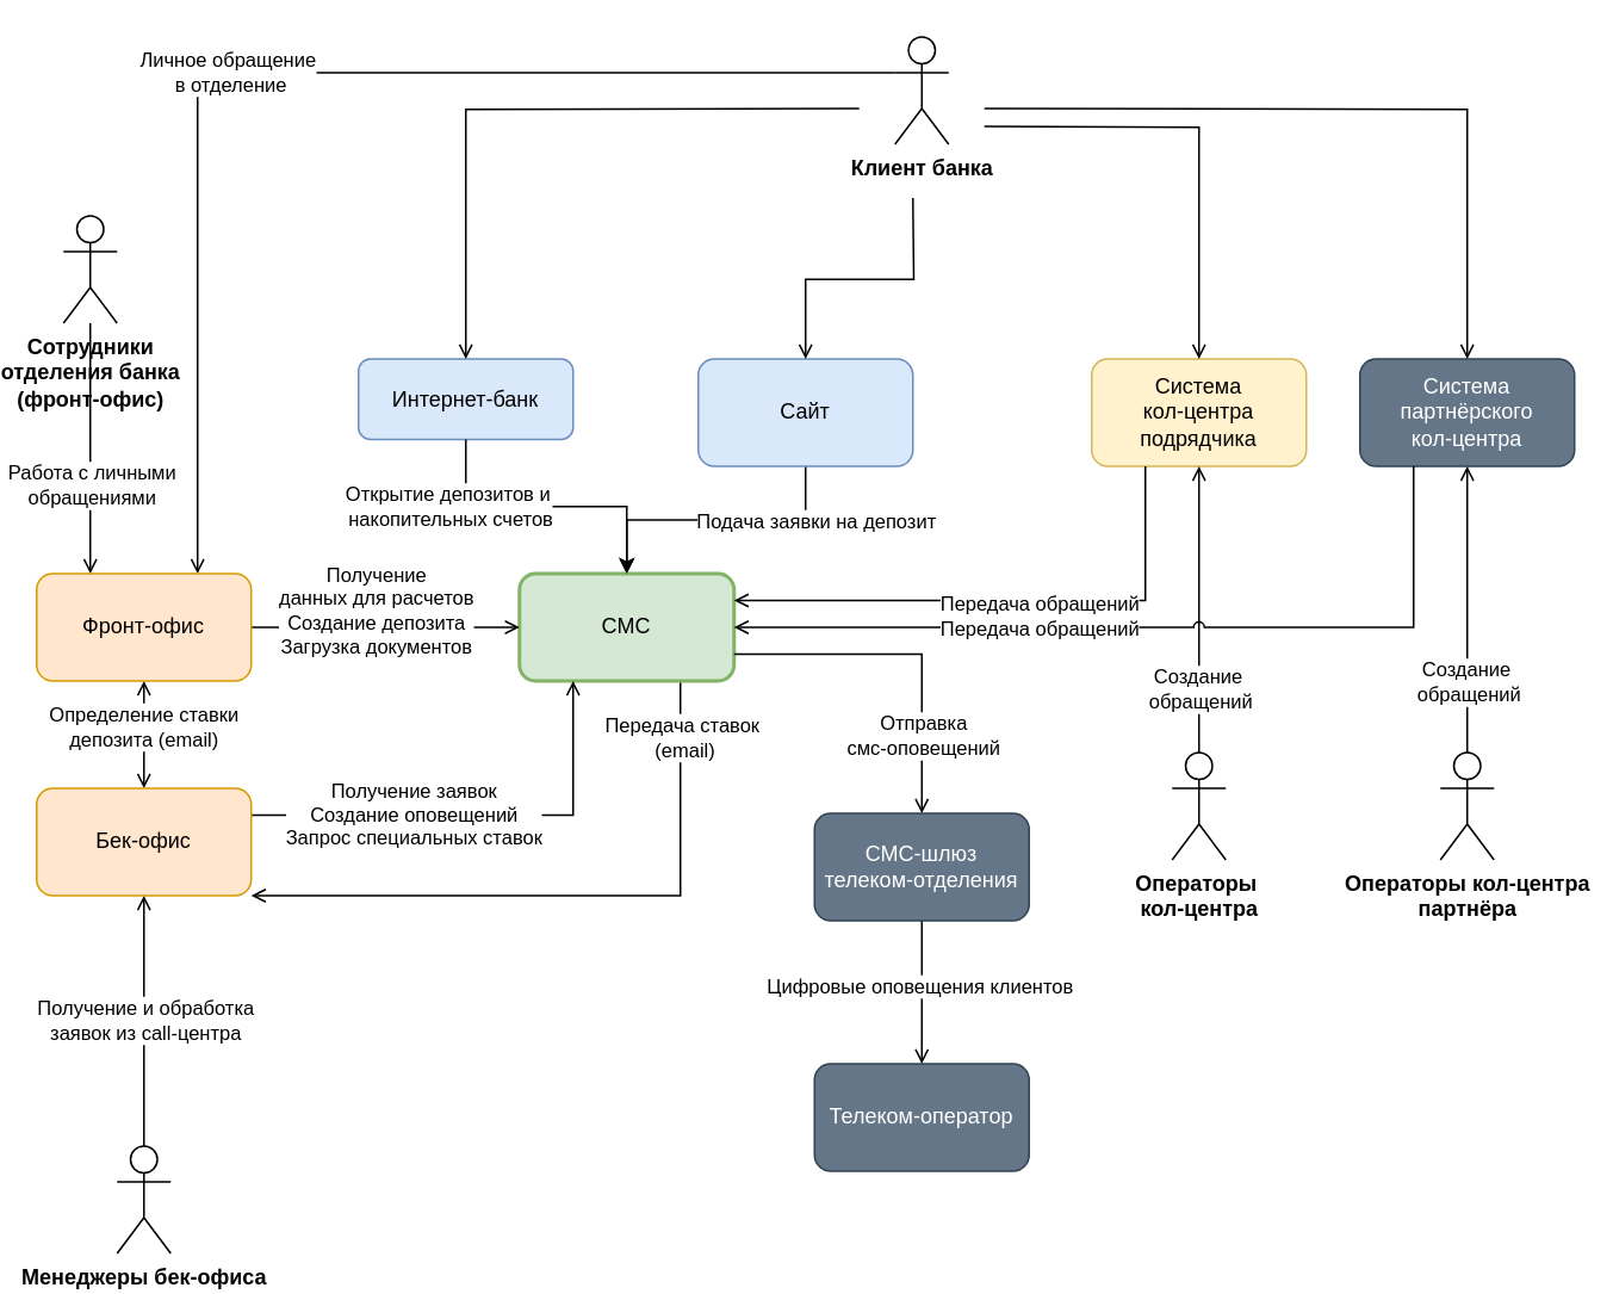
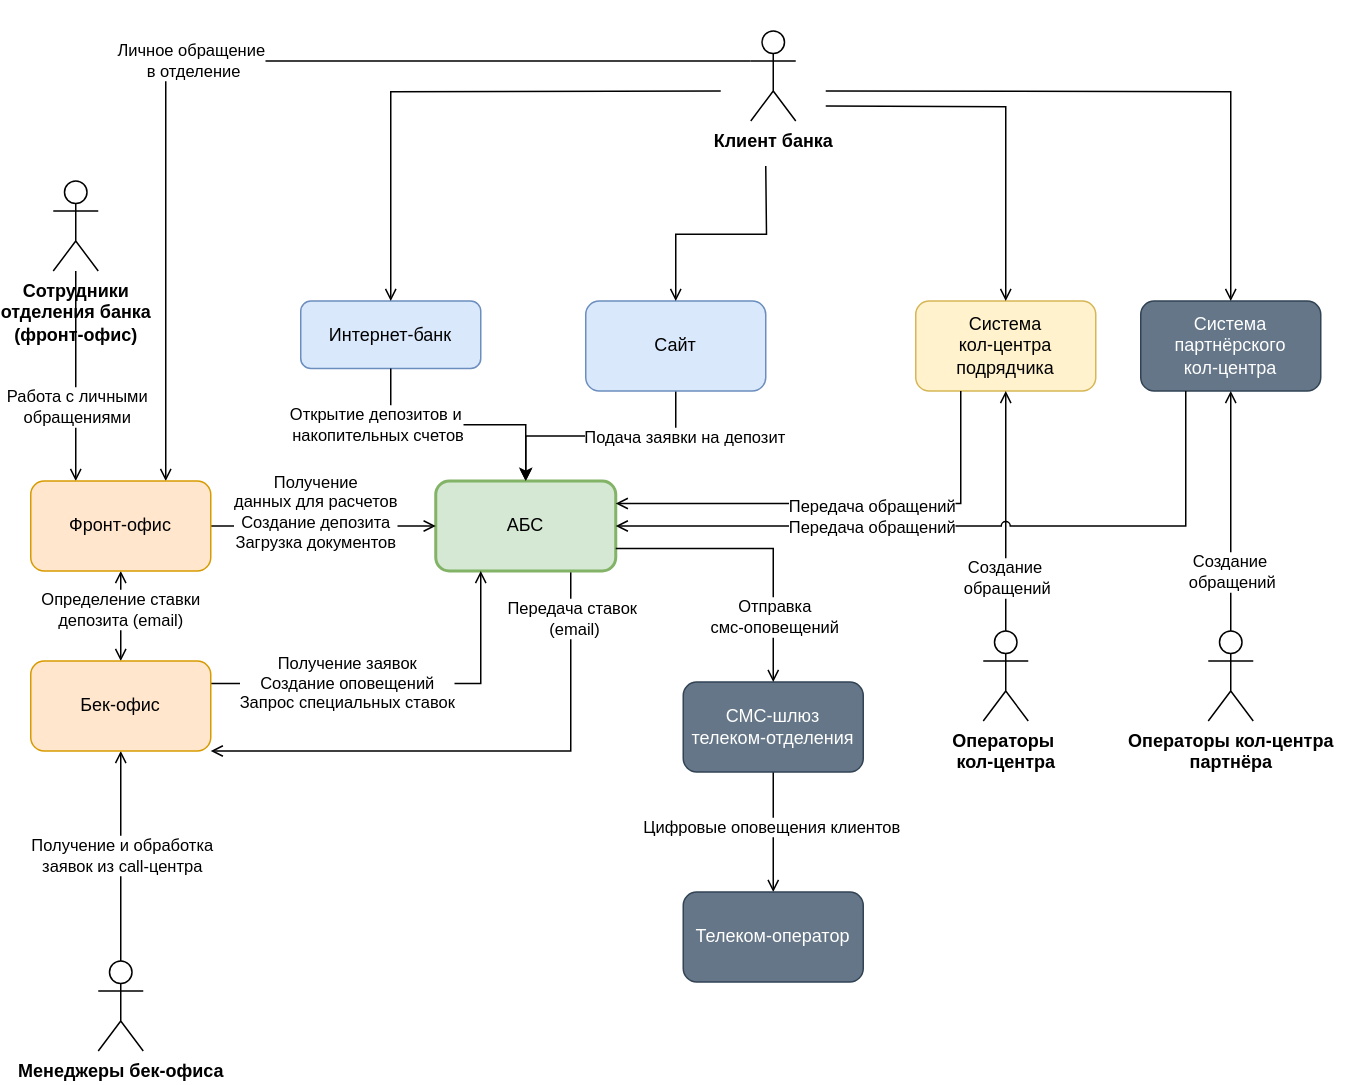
  <mxCell id="0" />
  <mxCell id="1" parent="0" />
  <mxCell id="2" style="edgeStyle=orthogonalEdgeStyle;rounded=0;orthogonalLoop=1;jettySize=auto;html=1;entryX=0.5;entryY=0;entryDx=0;entryDy=0;" edge="1" parent="1" source="4" target="10"><mxGeometry relative="1" as="geometry" /></mxCell>
  <mxCell id="3" value="Подача заявки на депозит" style="edgeLabel;html=1;align=center;verticalAlign=middle;resizable=0;points=[];" vertex="1" connectable="0" parent="2"><mxGeometry x="-0.312" relative="1" as="geometry"><mxPoint x="30" as="offset" /></mxGeometry></mxCell>
  <mxCell id="4" value="Сайт" style="rounded=1;whiteSpace=wrap;html=1;fillColor=#dae8fc;strokeColor=#6c8ebf;" vertex="1" parent="1"><mxGeometry x="390" y="200" width="120" height="60" as="geometry" /></mxCell>
  <mxCell id="5" style="edgeStyle=orthogonalEdgeStyle;rounded=0;orthogonalLoop=1;jettySize=auto;html=1;entryX=0.5;entryY=0;entryDx=0;entryDy=0;endArrow=open;endFill=0;" edge="1" parent="1" source="7" target="14"><mxGeometry relative="1" as="geometry" /></mxCell>
  <mxCell id="6" value="Цифровые оповещения клиентов" style="edgeLabel;html=1;align=center;verticalAlign=middle;resizable=0;points=[];" connectable="0" vertex="1" parent="5"><mxGeometry x="-0.102" y="-2" relative="1" as="geometry"><mxPoint as="offset" /></mxGeometry></mxCell>
  <mxCell id="7" value="СМС-шлюз&lt;br&gt;телеком-отделения" style="rounded=1;whiteSpace=wrap;html=1;fillColor=#647687;strokeColor=#314354;fontColor=#ffffff;" vertex="1" parent="1"><mxGeometry x="455" y="454" width="120" height="60" as="geometry" /></mxCell>
  <mxCell id="8" style="edgeStyle=orthogonalEdgeStyle;rounded=0;orthogonalLoop=1;jettySize=auto;html=1;entryX=1;entryY=1;entryDx=0;entryDy=0;endArrow=open;endFill=0;" edge="1" parent="1" source="10" target="49"><mxGeometry relative="1" as="geometry"><Array as="points"><mxPoint x="380" y="500" /></Array></mxGeometry></mxCell>
  <mxCell id="9" value="Передача ставок&lt;div&gt;&amp;nbsp;(email)&lt;/div&gt;" style="edgeLabel;html=1;align=center;verticalAlign=middle;resizable=0;points=[];" vertex="1" connectable="0" parent="8"><mxGeometry x="-0.828" relative="1" as="geometry"><mxPoint as="offset" /></mxGeometry></mxCell>
- <mxCell id="10" value="СМС" style="rounded=1;whiteSpace=wrap;html=1;fillColor=#d5e8d4;strokeColor=#82b366;strokeWidth=2;" vertex="1" parent="1"><mxGeometry x="290" y="320" width="120" height="60" as="geometry" /></mxCell>
+ <mxCell id="10" value="АБС" style="rounded=1;whiteSpace=wrap;html=1;fillColor=#d5e8d4;strokeColor=#82b366;strokeWidth=2;" vertex="1" parent="1"><mxGeometry x="290" y="320" width="120" height="60" as="geometry" /></mxCell>
  <mxCell id="11" value="Система партнёрского&lt;br&gt;кол-центра" style="rounded=1;whiteSpace=wrap;html=1;fillColor=#647687;strokeColor=#314354;fontColor=#ffffff;" vertex="1" parent="1"><mxGeometry x="760" y="200" width="120" height="60" as="geometry" /></mxCell>
  <mxCell id="12" value="Система&lt;br&gt;кол-центра&lt;br&gt;подрядчика" style="rounded=1;whiteSpace=wrap;html=1;fillColor=#fff2cc;strokeColor=#d6b656;" vertex="1" parent="1"><mxGeometry x="610" y="200" width="120" height="60" as="geometry" /></mxCell>
  <mxCell id="13" value="Интернет-банк" style="rounded=1;whiteSpace=wrap;html=1;fillColor=#dae8fc;strokeColor=#6c8ebf;" vertex="1" parent="1"><mxGeometry x="200" y="200" width="120" height="45" as="geometry" /></mxCell>
  <mxCell id="14" value="Телеком-оператор" style="rounded=1;whiteSpace=wrap;html=1;fillColor=#647687;strokeColor=#314354;fontColor=#ffffff;" vertex="1" parent="1"><mxGeometry x="455" y="594" width="120" height="60" as="geometry" /></mxCell>
  <mxCell id="15" style="edgeStyle=orthogonalEdgeStyle;rounded=0;orthogonalLoop=1;jettySize=auto;html=1;endArrow=open;endFill=0;entryX=0.25;entryY=0;entryDx=0;entryDy=0;" edge="1" parent="1" source="17" target="48"><mxGeometry relative="1" as="geometry"><Array as="points"><mxPoint x="50" y="160" /></Array></mxGeometry></mxCell>
  <mxCell id="16" value="&lt;div&gt;Работа с личными&lt;/div&gt;&lt;div&gt;обращениями&lt;/div&gt;" style="edgeLabel;html=1;align=center;verticalAlign=middle;resizable=0;points=[];" vertex="1" connectable="0" parent="15"><mxGeometry x="0.171" y="-1" relative="1" as="geometry"><mxPoint x="1" y="8" as="offset" /></mxGeometry></mxCell>
  <mxCell id="17" value="Сотрудники&lt;br&gt;отделения банка&lt;br&gt;(фронт-офис)" style="shape=umlActor;verticalLabelPosition=bottom;verticalAlign=top;html=1;outlineConnect=0;fontStyle=1" vertex="1" parent="1"><mxGeometry x="35" y="120" width="30" height="60" as="geometry" /></mxCell>
  <mxCell id="18" style="edgeStyle=orthogonalEdgeStyle;rounded=0;orthogonalLoop=1;jettySize=auto;html=1;entryX=0.5;entryY=1;entryDx=0;entryDy=0;endArrow=open;endFill=0;" edge="1" parent="1" source="20" target="49"><mxGeometry relative="1" as="geometry" /></mxCell>
  <mxCell id="19" value="Получение и обработка&lt;div&gt;заявок из call-центра&lt;/div&gt;" style="edgeLabel;html=1;align=center;verticalAlign=middle;resizable=0;points=[];" vertex="1" connectable="0" parent="18"><mxGeometry x="0.014" relative="1" as="geometry"><mxPoint as="offset" /></mxGeometry></mxCell>
  <mxCell id="20" value="Менеджеры бек-офиса" style="shape=umlActor;verticalLabelPosition=bottom;verticalAlign=top;html=1;outlineConnect=0;fontStyle=1" vertex="1" parent="1"><mxGeometry x="65" y="640" width="30" height="60" as="geometry" /></mxCell>
  <mxCell id="21" value="Операторы кол-центра&lt;br&gt;партнёра" style="shape=umlActor;verticalLabelPosition=bottom;verticalAlign=top;html=1;outlineConnect=0;fontStyle=1" vertex="1" parent="1"><mxGeometry x="805" y="420" width="30" height="60" as="geometry" /></mxCell>
  <mxCell id="22" value="Операторы&amp;nbsp;&lt;div&gt;кол-центра&lt;br&gt;&lt;/div&gt;" style="shape=umlActor;verticalLabelPosition=bottom;verticalAlign=top;html=1;outlineConnect=0;fontStyle=1" vertex="1" parent="1"><mxGeometry x="655" y="420" width="30" height="60" as="geometry" /></mxCell>
  <mxCell id="23" value="Клиент банка" style="shape=umlActor;verticalLabelPosition=bottom;verticalAlign=top;html=1;outlineConnect=0;fontStyle=1" vertex="1" parent="1"><mxGeometry x="500" y="20" width="30" height="60" as="geometry" /></mxCell>
  <mxCell id="24" style="edgeStyle=orthogonalEdgeStyle;rounded=0;orthogonalLoop=1;jettySize=auto;html=1;entryX=0.5;entryY=0;entryDx=0;entryDy=0;endArrow=open;endFill=0;" edge="1" parent="1" target="12"><mxGeometry relative="1" as="geometry"><mxPoint x="550" y="70" as="sourcePoint" /><mxPoint x="740" y="200" as="targetPoint" /></mxGeometry></mxCell>
  <mxCell id="25" style="edgeStyle=orthogonalEdgeStyle;rounded=0;orthogonalLoop=1;jettySize=auto;html=1;entryX=0.5;entryY=0;entryDx=0;entryDy=0;endArrow=open;endFill=0;" edge="1" parent="1" target="11"><mxGeometry relative="1" as="geometry"><mxPoint x="550" y="60" as="sourcePoint" /><mxPoint x="680" y="210" as="targetPoint" /></mxGeometry></mxCell>
  <mxCell id="26" style="edgeStyle=orthogonalEdgeStyle;rounded=0;orthogonalLoop=1;jettySize=auto;html=1;entryX=0.5;entryY=0;entryDx=0;entryDy=0;endArrow=open;endFill=0;" edge="1" parent="1" target="13"><mxGeometry relative="1" as="geometry"><mxPoint x="480" y="60" as="sourcePoint" /><mxPoint x="574" y="240" as="targetPoint" /></mxGeometry></mxCell>
  <mxCell id="27" style="edgeStyle=orthogonalEdgeStyle;rounded=0;orthogonalLoop=1;jettySize=auto;html=1;entryX=0.5;entryY=1;entryDx=0;entryDy=0;endArrow=open;endFill=0;exitX=0.5;exitY=0;exitDx=0;exitDy=0;exitPerimeter=0;" edge="1" parent="1" target="11" source="21"><mxGeometry relative="1" as="geometry"><mxPoint x="930" y="330" as="sourcePoint" /><mxPoint x="840" y="530" as="targetPoint" /></mxGeometry></mxCell>
  <mxCell id="28" value="Создание&amp;nbsp;&lt;div&gt;обращений&lt;/div&gt;" style="edgeLabel;html=1;align=center;verticalAlign=middle;resizable=0;points=[];" vertex="1" connectable="0" parent="27"><mxGeometry x="-0.075" y="-1" relative="1" as="geometry"><mxPoint x="-1" y="34" as="offset" /></mxGeometry></mxCell>
  <mxCell id="29" style="edgeStyle=orthogonalEdgeStyle;rounded=0;orthogonalLoop=1;jettySize=auto;html=1;entryX=0.5;entryY=1;entryDx=0;entryDy=0;endArrow=open;endFill=0;" edge="1" parent="1" source="22"><mxGeometry relative="1" as="geometry"><mxPoint x="780" y="330" as="sourcePoint" /><mxPoint x="670" y="260" as="targetPoint" /></mxGeometry></mxCell>
  <mxCell id="30" value="Создание&amp;nbsp;&lt;div&gt;обращений&lt;/div&gt;" style="edgeLabel;html=1;align=center;verticalAlign=middle;resizable=0;points=[];" vertex="1" connectable="0" parent="29"><mxGeometry x="0.371" relative="1" as="geometry"><mxPoint y="74" as="offset" /></mxGeometry></mxCell>
  <mxCell id="31" value="" style="edgeStyle=orthogonalEdgeStyle;rounded=0;orthogonalLoop=1;jettySize=auto;html=1;entryX=0.5;entryY=0;entryDx=0;entryDy=0;endArrow=open;endFill=0;exitX=0.5;exitY=1;exitDx=0;exitDy=0;" edge="1" parent="1" source="13" target="10"><mxGeometry relative="1" as="geometry"><mxPoint x="550" y="110" as="sourcePoint" /><mxPoint x="680" y="210" as="targetPoint" /></mxGeometry></mxCell>
  <mxCell id="32" value="Открытие депозитов и&lt;div&gt;&amp;nbsp;накопительных счетов&lt;/div&gt;" style="edgeLabel;html=1;align=center;verticalAlign=middle;resizable=0;points=[];" connectable="0" vertex="1" parent="31"><mxGeometry x="-0.102" y="-2" relative="1" as="geometry"><mxPoint x="-47" y="-2" as="offset" /></mxGeometry></mxCell>
  <mxCell id="33" value="" style="edgeStyle=orthogonalEdgeStyle;rounded=0;orthogonalLoop=1;jettySize=auto;html=1;entryX=0;entryY=0.5;entryDx=0;entryDy=0;endArrow=open;endFill=0;exitX=1;exitY=0.5;exitDx=0;exitDy=0;" edge="1" parent="1" target="10" source="48"><mxGeometry relative="1" as="geometry"><mxPoint x="150" y="350" as="sourcePoint" /><mxPoint x="360" y="330" as="targetPoint" /></mxGeometry></mxCell>
  <mxCell id="34" value="Получение&lt;div&gt;данных для расчетов&lt;/div&gt;&lt;div&gt;Создание депозита&lt;/div&gt;&lt;div&gt;Загрузка документов&lt;/div&gt;" style="edgeLabel;html=1;align=center;verticalAlign=middle;resizable=0;points=[];" connectable="0" vertex="1" parent="33"><mxGeometry x="-0.102" y="-2" relative="1" as="geometry"><mxPoint x="2" y="-12" as="offset" /></mxGeometry></mxCell>
  <mxCell id="35" value="" style="edgeStyle=orthogonalEdgeStyle;rounded=0;orthogonalLoop=1;jettySize=auto;html=1;endArrow=none;endFill=0;startArrow=open;startFill=0;exitX=0.75;exitY=0;exitDx=0;exitDy=0;entryX=0;entryY=0.333;entryDx=0;entryDy=0;entryPerimeter=0;" edge="1" parent="1" source="48" target="23"><mxGeometry relative="1" as="geometry"><mxPoint x="125" y="290" as="sourcePoint" /><mxPoint x="480" y="40" as="targetPoint" /><Array as="points"><mxPoint x="110" y="40" /></Array></mxGeometry></mxCell>
  <mxCell id="36" value="Личное обращение&lt;div&gt;&amp;nbsp;в отделение&lt;/div&gt;" style="edgeLabel;html=1;align=center;verticalAlign=middle;resizable=0;points=[];" connectable="0" vertex="1" parent="35"><mxGeometry x="-0.102" y="-2" relative="1" as="geometry"><mxPoint x="-5" y="-2" as="offset" /></mxGeometry></mxCell>
  <mxCell id="37" value="" style="edgeStyle=orthogonalEdgeStyle;rounded=0;orthogonalLoop=1;jettySize=auto;html=1;entryX=0.5;entryY=0;entryDx=0;entryDy=0;endArrow=open;endFill=0;exitX=1;exitY=0.75;exitDx=0;exitDy=0;" edge="1" parent="1" source="10" target="7"><mxGeometry relative="1" as="geometry"><mxPoint x="450" y="423.57" as="sourcePoint" /><mxPoint x="590" y="423.57" as="targetPoint" /></mxGeometry></mxCell>
  <mxCell id="38" value="Отправка&lt;br&gt;смс-оповещений" style="edgeLabel;html=1;align=center;verticalAlign=middle;resizable=0;points=[];" connectable="0" vertex="1" parent="37"><mxGeometry x="-0.102" y="-2" relative="1" as="geometry"><mxPoint x="18" y="43" as="offset" /></mxGeometry></mxCell>
  <mxCell id="39" value="" style="edgeStyle=orthogonalEdgeStyle;rounded=0;orthogonalLoop=1;jettySize=auto;html=1;entryX=1;entryY=0.25;entryDx=0;entryDy=0;endArrow=open;endFill=0;exitX=0.25;exitY=1;exitDx=0;exitDy=0;" edge="1" parent="1" source="12" target="10"><mxGeometry relative="1" as="geometry"><mxPoint x="360" y="270" as="sourcePoint" /><mxPoint x="360" y="330" as="targetPoint" /></mxGeometry></mxCell>
  <mxCell id="40" value="Передача обращений" style="edgeLabel;html=1;align=center;verticalAlign=middle;resizable=0;points=[];" connectable="0" vertex="1" parent="39"><mxGeometry x="-0.102" y="-2" relative="1" as="geometry"><mxPoint x="2" y="3" as="offset" /></mxGeometry></mxCell>
  <mxCell id="41" style="edgeStyle=orthogonalEdgeStyle;rounded=0;orthogonalLoop=1;jettySize=auto;html=1;entryX=0.5;entryY=0;entryDx=0;entryDy=0;endArrow=open;endFill=0;" edge="1" parent="1" target="4"><mxGeometry relative="1" as="geometry"><mxPoint x="510" y="110" as="sourcePoint" /><mxPoint x="680" y="210" as="targetPoint" /></mxGeometry></mxCell>
  <mxCell id="42" value="" style="edgeStyle=orthogonalEdgeStyle;rounded=0;orthogonalLoop=1;jettySize=auto;html=1;entryX=1;entryY=0.5;entryDx=0;entryDy=0;endArrow=open;endFill=0;exitX=0.25;exitY=1;exitDx=0;exitDy=0;jumpStyle=arc;" edge="1" parent="1" source="11" target="10"><mxGeometry relative="1" as="geometry"><mxPoint x="750" y="350" as="sourcePoint" /><mxPoint x="520" y="425" as="targetPoint" /></mxGeometry></mxCell>
  <mxCell id="43" value="Передача обращений" style="edgeLabel;html=1;align=center;verticalAlign=middle;resizable=0;points=[];" connectable="0" vertex="1" parent="42"><mxGeometry x="-0.102" y="-2" relative="1" as="geometry"><mxPoint x="-89" y="2" as="offset" /></mxGeometry></mxCell>
  <mxCell id="44" value="" style="edgeStyle=orthogonalEdgeStyle;rounded=0;orthogonalLoop=1;jettySize=auto;html=1;entryX=0.25;entryY=1;entryDx=0;entryDy=0;endArrow=open;endFill=0;exitX=1;exitY=0.25;exitDx=0;exitDy=0;" edge="1" parent="1" target="10" source="49"><mxGeometry relative="1" as="geometry"><mxPoint x="150" y="470" as="sourcePoint" /><mxPoint x="300" y="360" as="targetPoint" /></mxGeometry></mxCell>
  <mxCell id="45" value="Получение заявок&lt;div&gt;Создание оповещений&lt;/div&gt;&lt;div&gt;Запрос специальных ставок&lt;/div&gt;" style="edgeLabel;html=1;align=center;verticalAlign=middle;resizable=0;points=[];" connectable="0" vertex="1" parent="44"><mxGeometry x="-0.102" y="-2" relative="1" as="geometry"><mxPoint x="-24" y="-3" as="offset" /></mxGeometry></mxCell>
  <mxCell id="46" style="edgeStyle=orthogonalEdgeStyle;rounded=0;orthogonalLoop=1;jettySize=auto;html=1;entryX=0.5;entryY=0;entryDx=0;entryDy=0;startArrow=open;startFill=0;endArrow=open;endFill=0;" edge="1" parent="1" source="48" target="49"><mxGeometry relative="1" as="geometry" /></mxCell>
  <mxCell id="47" value="Определение ставки&lt;div&gt;депозита (email)&lt;/div&gt;" style="edgeLabel;html=1;align=center;verticalAlign=middle;resizable=0;points=[];" vertex="1" connectable="0" parent="46"><mxGeometry x="-0.167" y="-1" relative="1" as="geometry"><mxPoint as="offset" /></mxGeometry></mxCell>
  <mxCell id="48" value="Фронт-офис" style="rounded=1;whiteSpace=wrap;html=1;fillColor=#ffe6cc;strokeColor=#d79b00;" vertex="1" parent="1"><mxGeometry x="20" y="320" width="120" height="60" as="geometry" /></mxCell>
  <mxCell id="49" value="Бек-офис" style="rounded=1;whiteSpace=wrap;html=1;fillColor=#ffe6cc;strokeColor=#d79b00;" vertex="1" parent="1"><mxGeometry x="20" y="440" width="120" height="60" as="geometry" /></mxCell>
